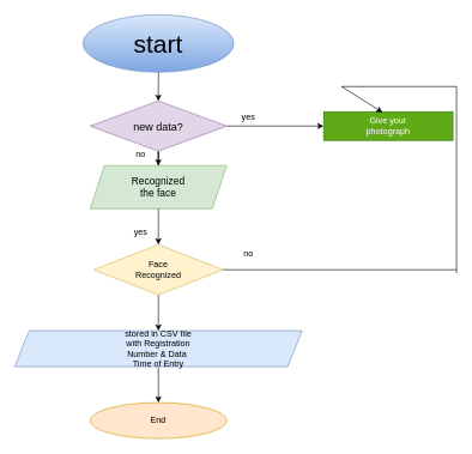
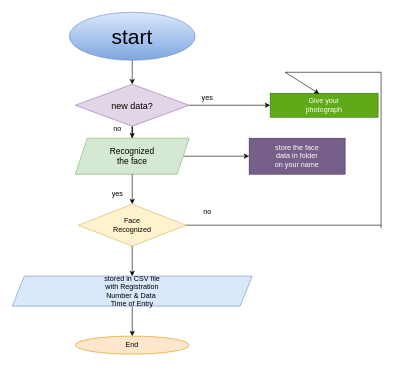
  <mxCell id="0" />
  <mxCell id="1" parent="0" />
  <mxCell id="2" style="edgeStyle=orthogonalEdgeStyle;rounded=0;orthogonalLoop=1;jettySize=auto;html=1;entryX=0.5;entryY=0;entryDx=0;entryDy=0;" edge="1" parent="1"><mxGeometry relative="1" as="geometry"><mxPoint x="270" y="320" as="sourcePoint" /><mxPoint x="270" y="320" as="targetPoint" /></mxGeometry></mxCell>
  <mxCell id="3" value="" style="edgeStyle=orthogonalEdgeStyle;rounded=0;orthogonalLoop=1;jettySize=auto;html=1;" edge="1" parent="1" source="5" target="7"><mxGeometry relative="1" as="geometry" /></mxCell>
  <mxCell id="4" value="" style="edgeStyle=orthogonalEdgeStyle;rounded=0;orthogonalLoop=1;jettySize=auto;html=1;" edge="1" parent="1" source="5" target="9"><mxGeometry relative="1" as="geometry" /></mxCell>
  <mxCell id="5" value="&lt;font style=&quot;font-size: 15px;&quot;&gt;new data?&lt;/font&gt;" style="rhombus;whiteSpace=wrap;html=1;direction=west;fillColor=#e1d5e7;strokeColor=#9673a6;" vertex="1" parent="1"><mxGeometry x="125" y="140" width="190" height="70" as="geometry" /></mxCell>
+ <mxCell id="6" value="" style="edgeStyle=orthogonalEdgeStyle;rounded=0;orthogonalLoop=1;jettySize=auto;html=1;" edge="1" parent="1" source="7" target="10"><mxGeometry relative="1" as="geometry" /></mxCell>
  <mxCell id="7" value="&lt;div&gt;&lt;font style=&quot;font-size: 14px;&quot;&gt;Recognized&lt;/font&gt;&lt;/div&gt;&lt;div&gt;&lt;font style=&quot;font-size: 14px;&quot;&gt;the face&lt;/font&gt;&lt;/div&gt;" style="shape=parallelogram;perimeter=parallelogramPerimeter;whiteSpace=wrap;html=1;fixedSize=1;fillColor=#d5e8d4;strokeColor=#82b366;" vertex="1" parent="1"><mxGeometry x="125" y="230" width="190" height="60" as="geometry" /></mxCell>
  <mxCell id="8" value="&lt;div&gt;Face&lt;/div&gt;&lt;div&gt;Recognized&lt;/div&gt;" style="rhombus;whiteSpace=wrap;html=1;fillColor=#fff2cc;strokeColor=#d6b656;" vertex="1" parent="1"><mxGeometry x="130" y="340" width="180" height="70" as="geometry" /></mxCell>
  <mxCell id="9" value="&lt;div&gt;Give your&lt;/div&gt;&lt;div&gt;photograph&lt;/div&gt;" style="rounded=0;whiteSpace=wrap;html=1;fillColor=#60a917;strokeColor=#2D7600;fontColor=#ffffff;" vertex="1" parent="1"><mxGeometry x="450" y="155" width="180" height="40" as="geometry" /></mxCell>
+ <mxCell id="10" value="&lt;div&gt;store the face&lt;/div&gt;&lt;div&gt;data in folder&lt;/div&gt;&lt;div&gt;on your name&lt;/div&gt;" style="rounded=0;whiteSpace=wrap;html=1;fillColor=#76608a;fontColor=#ffffff;strokeColor=#432D57;" vertex="1" parent="1"><mxGeometry x="415" y="230" width="160" height="60" as="geometry" /></mxCell>
  <mxCell id="11" value="" style="edgeStyle=orthogonalEdgeStyle;rounded=0;orthogonalLoop=1;jettySize=auto;html=1;" edge="1" parent="1" source="12" target="13"><mxGeometry relative="1" as="geometry" /></mxCell>
  <mxCell id="12" value="&lt;div&gt;stored in CSV file&lt;/div&gt;&lt;div&gt;with Registration&lt;/div&gt;&lt;div&gt;Number &amp;amp; Data&amp;nbsp;&lt;/div&gt;&lt;div&gt;Time of Entry&lt;/div&gt;" style="shape=parallelogram;perimeter=parallelogramPerimeter;whiteSpace=wrap;html=1;fixedSize=1;fillColor=#dae8fc;strokeColor=#6c8ebf;" vertex="1" parent="1"><mxGeometry x="20" y="460" width="400" height="50" as="geometry" /></mxCell>
- <mxCell id="13" value="End" style="ellipse;whiteSpace=wrap;html=1;fillColor=#ffe6cc;strokeColor=#d79b00;" vertex="1" parent="1"><mxGeometry x="125" y="560" width="190" height="50" as="geometry" /></mxCell>
+ <mxCell id="13" value="End" style="ellipse;whiteSpace=wrap;html=1;fillColor=#ffe6cc;strokeColor=#d79b00;" vertex="1" parent="1"><mxGeometry x="125" y="560" width="190" height="30" as="geometry" /></mxCell>
  <mxCell id="14" value="" style="endArrow=classic;html=1;rounded=0;entryX=0.5;entryY=1;entryDx=0;entryDy=0;exitX=0.5;exitY=1;exitDx=0;exitDy=0;" edge="1" parent="1" target="5"><mxGeometry width="50" height="50" relative="1" as="geometry"><mxPoint x="220" y="90" as="sourcePoint" /><mxPoint x="245" y="60" as="targetPoint" /></mxGeometry></mxCell>
  <mxCell id="15" value="&lt;font style=&quot;font-size: 35px;&quot;&gt;start&lt;/font&gt;" style="ellipse;whiteSpace=wrap;html=1;fillColor=#dae8fc;gradientColor=#7ea6e0;strokeColor=#6c8ebf;" vertex="1" parent="1"><mxGeometry x="115" y="20" width="210" height="80" as="geometry" /></mxCell>
  <mxCell id="16" value="no" style="text;html=1;align=center;verticalAlign=middle;resizable=0;points=[];autosize=1;strokeColor=none;fillColor=none;" vertex="1" parent="1"><mxGeometry x="175" y="200" width="40" height="30" as="geometry" /></mxCell>
  <mxCell id="17" value="yes" style="text;html=1;align=center;verticalAlign=middle;resizable=0;points=[];autosize=1;strokeColor=none;fillColor=none;" vertex="1" parent="1"><mxGeometry x="175" y="308" width="40" height="30" as="geometry" /></mxCell>
  <mxCell id="18" value="yes" style="text;html=1;align=center;verticalAlign=middle;resizable=0;points=[];autosize=1;strokeColor=none;fillColor=none;" vertex="1" parent="1"><mxGeometry x="325" y="148" width="40" height="30" as="geometry" /></mxCell>
  <mxCell id="19" value="" style="endArrow=none;html=1;rounded=0;exitX=1;exitY=0.5;exitDx=0;exitDy=0;" edge="1" parent="1" source="8"><mxGeometry width="50" height="50" relative="1" as="geometry"><mxPoint x="325" y="340" as="sourcePoint" /><mxPoint x="635" y="375" as="targetPoint" /></mxGeometry></mxCell>
  <mxCell id="20" value="" style="endArrow=none;html=1;rounded=0;" edge="1" parent="1"><mxGeometry width="50" height="50" relative="1" as="geometry"><mxPoint x="635" y="380" as="sourcePoint" /><mxPoint x="635" y="120" as="targetPoint" /></mxGeometry></mxCell>
  <mxCell id="21" value="" style="endArrow=none;html=1;rounded=0;" edge="1" parent="1"><mxGeometry width="50" height="50" relative="1" as="geometry"><mxPoint x="475" y="120" as="sourcePoint" /><mxPoint x="635" y="120" as="targetPoint" /></mxGeometry></mxCell>
  <mxCell id="22" value="" style="endArrow=classic;html=1;rounded=0;entryX=0.455;entryY=0.022;entryDx=0;entryDy=0;entryPerimeter=0;" edge="1" parent="1" target="9"><mxGeometry width="50" height="50" relative="1" as="geometry"><mxPoint x="475" y="120" as="sourcePoint" /><mxPoint x="375" y="290" as="targetPoint" /></mxGeometry></mxCell>
  <mxCell id="23" value="no" style="text;html=1;align=center;verticalAlign=middle;resizable=0;points=[];autosize=1;strokeColor=none;fillColor=none;" vertex="1" parent="1"><mxGeometry x="325" y="338" width="40" height="30" as="geometry" /></mxCell>
  <mxCell id="24" value="" style="endArrow=classic;html=1;rounded=0;entryX=0.5;entryY=0;entryDx=0;entryDy=0;" edge="1" parent="1" source="7" target="8"><mxGeometry width="50" height="50" relative="1" as="geometry"><mxPoint x="325" y="340" as="sourcePoint" /><mxPoint x="375" y="290" as="targetPoint" /></mxGeometry></mxCell>
  <mxCell id="25" value="" style="endArrow=classic;html=1;rounded=0;entryX=0.5;entryY=0;entryDx=0;entryDy=0;" edge="1" parent="1" source="8" target="12"><mxGeometry width="50" height="50" relative="1" as="geometry"><mxPoint x="185" y="470" as="sourcePoint" /><mxPoint x="235" y="420" as="targetPoint" /></mxGeometry></mxCell>
